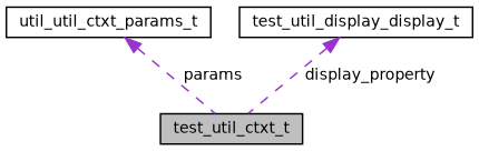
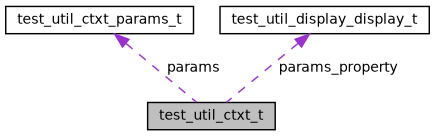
  digraph {
    node [color=black fillcolor=white fontname=Helvetica fontsize=10 shape=record style=filled]
    edge [color=darkorchid3 dir=back fontname=Helvetica fontsize=10 labelfontname=Helvetica labelfontsize=10 style=dashed]
    n1 [fillcolor=grey75 fontcolor=black height=0.2 label=test_util_ctxt_t width=0.4]
-   n2 [height=0.2 label=util_util_ctxt_params_t width=0.4]
+   n2 [height=0.2 label=test_util_ctxt_params_t width=0.4]
    n3 [height=0.2 label=test_util_display_display_t width=0.4]
    n2 -> n1 [label=" params"]
-   n3 -> n1 [label=" display_property"]
+   n3 -> n1 [label=" params_property"]
  }
